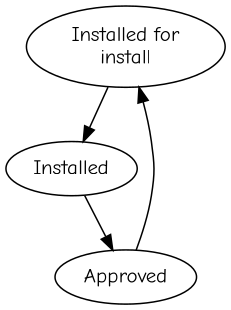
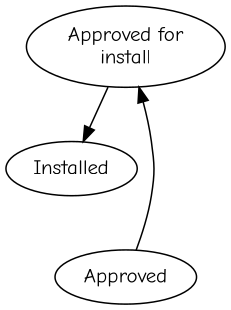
  digraph {
    fontname="Comic Neue"
    node [fontname="Comic Neue"]
    edge [fontname="Comic Neue"]
-   n1 [label="Installed for\ninstall"]
+   n1 [label="Approved for\ninstall"]
    n2 [label=Installed]
    n3 [label=Approved]
    n1 -> n2
-   n2 -> n3
    n3 -> n1
  }
